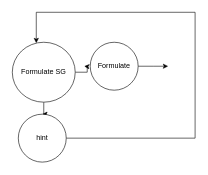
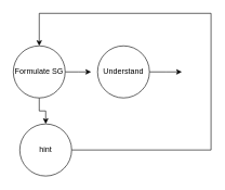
  <mxCell id="0" />
  <mxCell id="1" parent="0" />
  <mxCell id="2" style="edgeStyle=orthogonalEdgeStyle;rounded=0;orthogonalLoop=1;jettySize=auto;html=1;" edge="1" parent="1" source="4"><mxGeometry relative="1" as="geometry"><mxPoint x="140" y="110" as="targetPoint" /></mxGeometry></mxCell>
  <mxCell id="3" style="edgeStyle=orthogonalEdgeStyle;rounded=0;orthogonalLoop=1;jettySize=auto;html=1;" edge="1" parent="1" source="4" target="8"><mxGeometry relative="1" as="geometry" /></mxCell>
- <mxCell id="4" value="Formulate SG" style="ellipse;whiteSpace=wrap;html=1;aspect=fixed;" vertex="1" parent="1"><mxGeometry x="20" y="70" width="105" height="100" as="geometry" /></mxCell>
+ <mxCell id="4" value="Formulate SG" style="ellipse;whiteSpace=wrap;html=1;aspect=fixed;" vertex="1" parent="1"><mxGeometry x="20" y="70" width="80" height="80" as="geometry" /></mxCell>
  <mxCell id="5" style="edgeStyle=orthogonalEdgeStyle;rounded=0;orthogonalLoop=1;jettySize=auto;html=1;" edge="1" parent="1" source="6"><mxGeometry relative="1" as="geometry"><mxPoint x="280" y="110" as="targetPoint" /></mxGeometry></mxCell>
- <mxCell id="6" value="Formulate" style="ellipse;whiteSpace=wrap;html=1;aspect=fixed;" vertex="1" parent="1"><mxGeometry x="150" y="70" width="80" height="80" as="geometry" /></mxCell>
+ <mxCell id="6" value="Understand" style="ellipse;whiteSpace=wrap;html=1;aspect=fixed;" vertex="1" parent="1"><mxGeometry x="150" y="70" width="80" height="80" as="geometry" /></mxCell>
  <mxCell id="7" style="edgeStyle=orthogonalEdgeStyle;rounded=0;orthogonalLoop=1;jettySize=auto;html=1;" edge="1" parent="1" source="8" target="4"><mxGeometry relative="1" as="geometry"><Array as="points"><mxPoint x="325" y="20" /><mxPoint x="60" y="20" /></Array></mxGeometry></mxCell>
  <mxCell id="8" value="hint" style="ellipse;whiteSpace=wrap;html=1;aspect=fixed;" vertex="1" parent="1"><mxGeometry x="30" y="190" width="80" height="80" as="geometry" /></mxCell>
